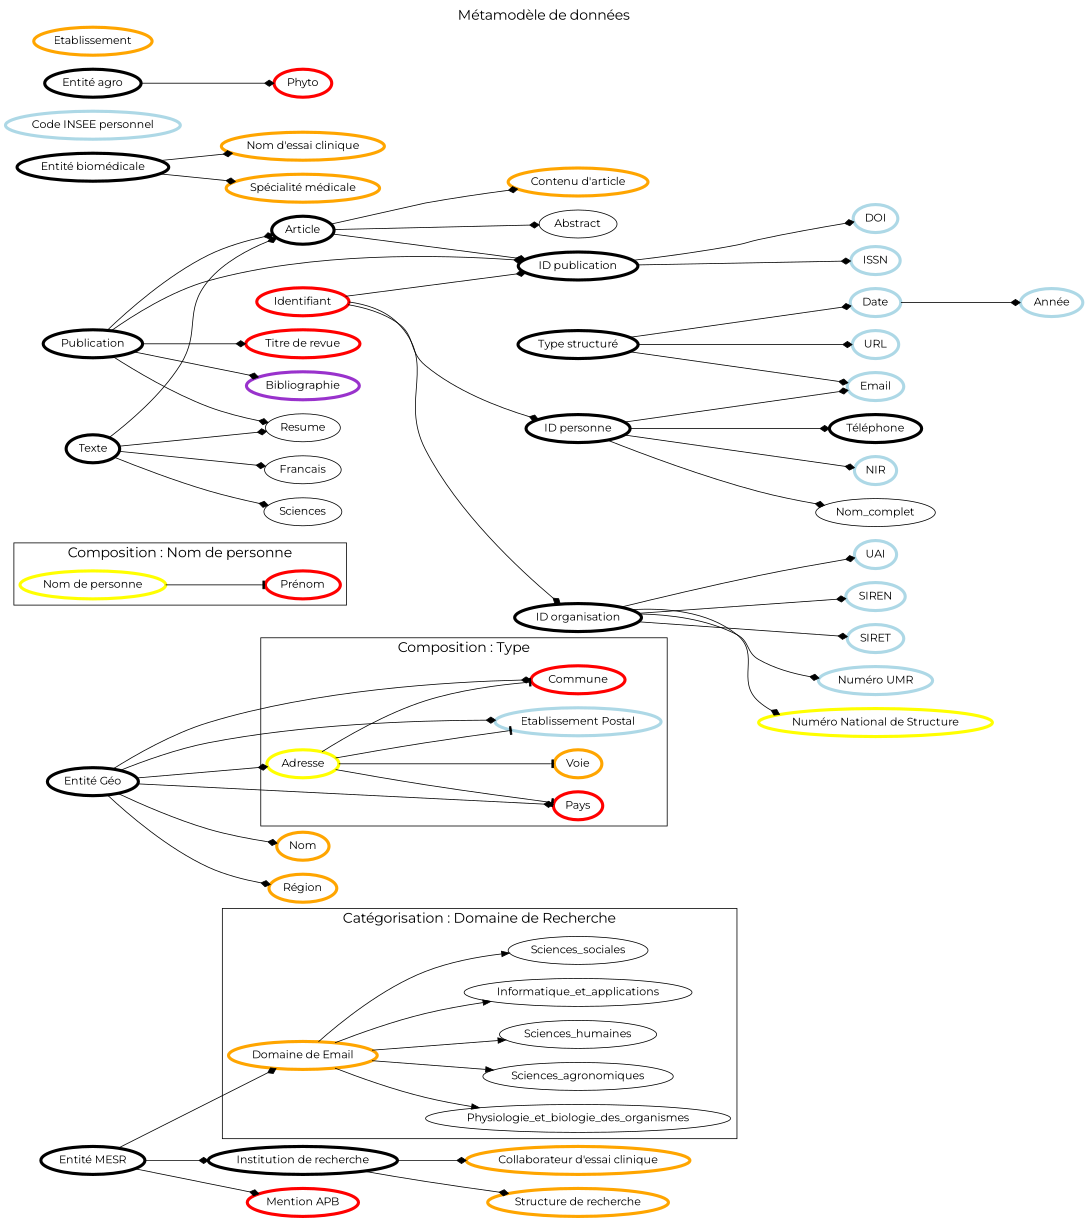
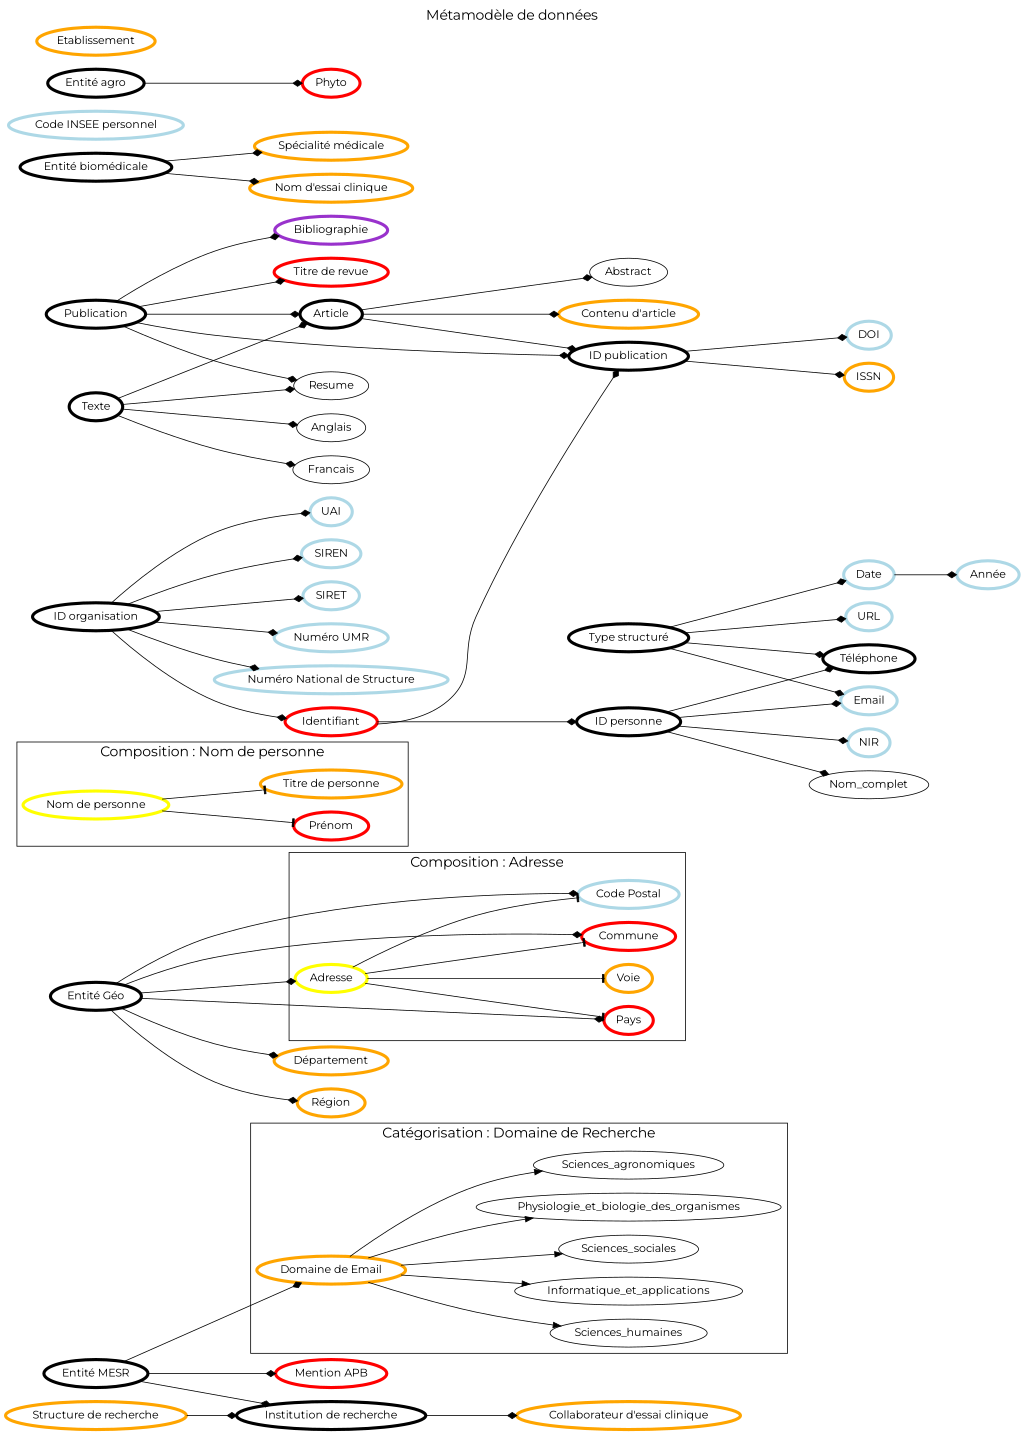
  digraph {
    fontname=Montserrat
    fontsize=18
    label="Métamodèle de données"
    labelloc=t
    rankdir=LR
    node [color=lightblue fontname=Montserrat penwidth=4.0]
    edge [fontname=Montserrat arrowhead=diamond]
    n1 [color=orange label="Domaine de Email"]
    Sciences_humaines [color="" penwidth=""]
    Informatique_et_applications [color="" penwidth=""]
    Sciences_sociales [color="" penwidth=""]
    Physiologie_et_biologie_des_organismes [color="" penwidth=""]
    Sciences_agronomiques [color="" penwidth=""]
    n7 [color=red label=Commune]
-   n8 [label="Etablissement Postal"]
+   n8 [label="Code Postal"]
    n9 [color=orange label=Voie]
    n10 [color=yellow label=Adresse]
    n11 [color=red label=Pays]
+   n12 [color=orange label="Titre de personne"]
    n13 [color=red label="Prénom"]
    n14 [color=yellow label="Nom de personne"]
    n15 [label=DOI]
    n16 [color=black label=Publication]
    n17 [color=red label="Titre de revue"]
    n18 [color=black label=Article]
    n19 [color=darkorchid label=Bibliographie]
    n20 [color=black label="ID publication"]
    Resume [color="" penwidth=""]
    n22 [color=orange label="Contenu d'article"]
    Abstract [color="" penwidth=""]
-   n24 [label=ISSN]
+   n24 [color=orange label=ISSN]
    n25 [color=orange label="Collaborateur d'essai clinique"]
    n26 [color=black label="Téléphone"]
    n27 [color=orange label="Structure de recherche"]
    n28 [color=black label="Entité biomédicale"]
    n29 [color=orange label="Nom d'essai clinique"]
    n30 [color=orange label="Spécialité médicale"]
    n31 [color=black label="Institution de recherche"]
    n32 [color=black label="Type structuré"]
    n33 [label=Email]
    n34 [label=Date]
    n35 [label=URL]
    n36 [label="Année"]
    n37 [color=red label=Identifiant]
    n38 [color=black label="ID personne"]
    n39 [color=black label="ID organisation"]
    n40 [label=NIR]
    Nom_complet [color="" penwidth=""]
    n42 [label=UAI]
    n43 [label=SIREN]
    n44 [label=SIRET]
    n45 [label="Numéro UMR"]
-   n46 [color=yellow label="Numéro National de Structure"]
+   n46 [label="Numéro National de Structure"]
    n47 [label="Code INSEE personnel"]
    n48 [color=red label="Mention APB"]
    n49 [color=black label="Entité agro"]
    n50 [color=red label=Phyto]
    n51 [color=orange label=Etablissement]
    n52 [color=black label="Entité MESR"]
    n53 [color=black label=Texte]
    Francais [color="" penwidth=""]
-   Anglais [label=Sciences color="" penwidth=""]
+   Anglais [color="" penwidth=""]
    n56 [color=black label="Entité Géo"]
-   n57 [color=orange label=Nom]
+   n57 [color=orange label="Département"]
    n58 [color=orange label="Région"]
    subgraph cluster_1 {
      label="Catégorisation : Domaine de Recherche"
      n1
      Sciences_humaines
      Informatique_et_applications
      Sciences_sociales
      Physiologie_et_biologie_des_organismes
      Sciences_agronomiques
    }
    subgraph cluster_2 {
-     label="Composition : Type"
+     label="Composition : Adresse"
      n7
      n8
      n9
      n10
      n11
    }
    subgraph cluster_3 {
      label="Composition : Nom de personne"
+     n12
      n13
      n14
    }
    n1 -> Sciences_humaines [arrowtail=crow arrowhead=""]
    n1 -> Informatique_et_applications [arrowtail=crow arrowhead=""]
    n1 -> Sciences_sociales [arrowtail=crow arrowhead=""]
    n1 -> Physiologie_et_biologie_des_organismes [arrowtail=crow arrowhead=""]
    n1 -> Sciences_agronomiques [arrowtail=crow arrowhead=""]
    n10 -> n7 [arrowhead=tee]
    n10 -> n8 [arrowhead=tee]
    n10 -> n9 [arrowhead=tee]
    n10 -> n11 [arrowhead=tee]
+   n14 -> n12 [arrowhead=tee]
    n14 -> n13 [arrowhead=tee]
    n16 -> n17
    n16 -> n18
    n16 -> n19
    n16 -> n20
    n16 -> Resume
    n18 -> n20
    n18 -> n22
    n18 -> Abstract
    n20 -> n15
    n20 -> n24
    n28 -> n29
    n28 -> n30
    n31 -> n25
-   n31 -> n27
+   n27 -> n31
+   n32 -> n26
    n32 -> n33
    n32 -> n34
    n32 -> n35
    n34 -> n36
    n37 -> n20
    n37 -> n38
-   n37 -> n39
+   n39 -> n37
    n38 -> n26
    n38 -> n33
    n38 -> n40
    n38 -> Nom_complet
    n39 -> n42
    n39 -> n43
    n39 -> n44
    n39 -> n45
    n39 -> n46
    n49 -> n50
    n52 -> n1
    n52 -> n31
    n52 -> n48
    n53 -> n18
    n53 -> Resume
    n53 -> Francais
    n53 -> Anglais
    n56 -> n7
    n56 -> n8
    n56 -> n10
    n56 -> n11
    n56 -> n57
    n56 -> n58
  }
